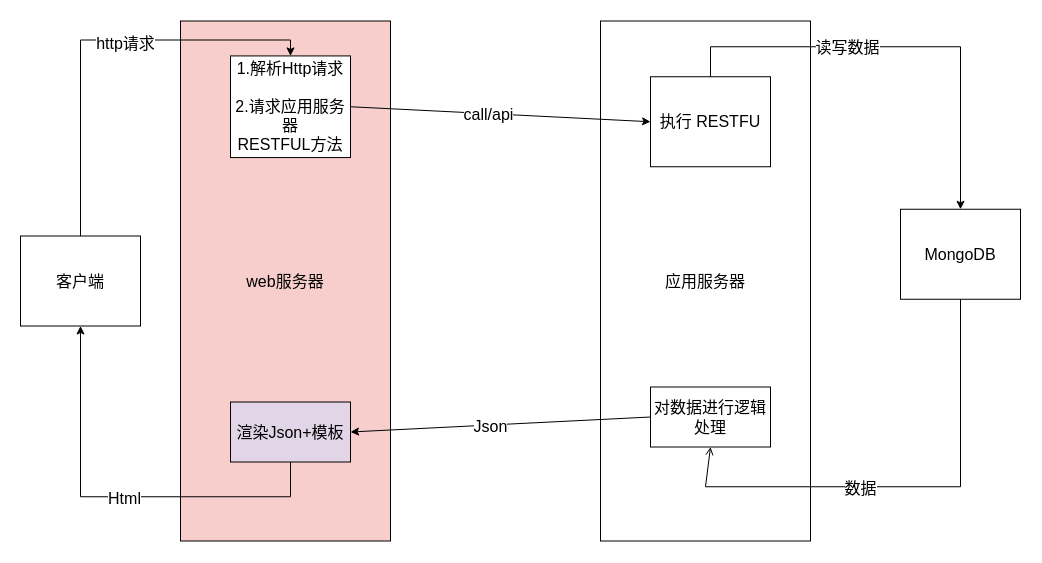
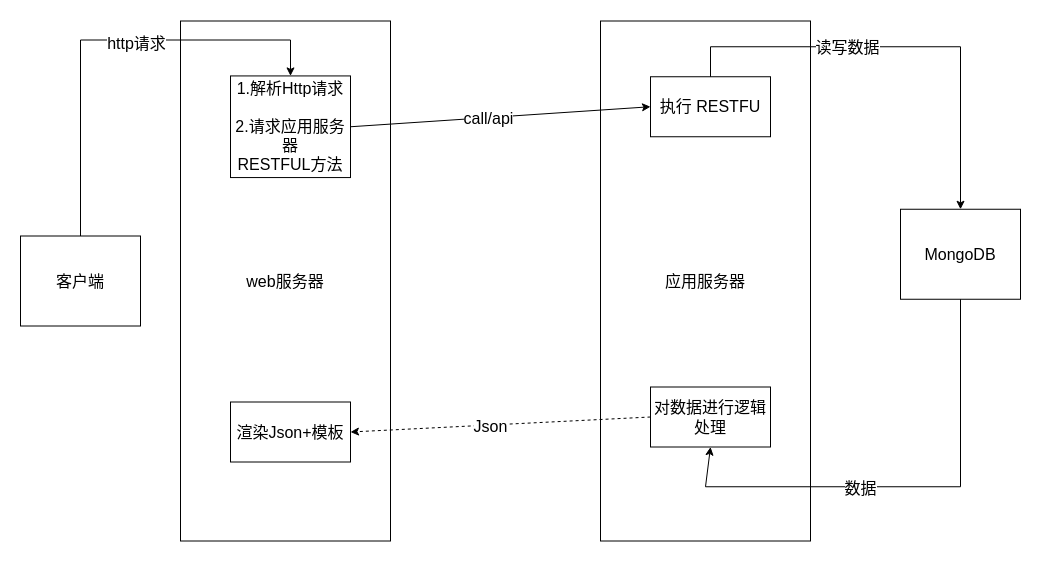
  <mxCell id="0" />
  <mxCell id="1" parent="0" />
  <mxCell id="2" value="客户端" style="rounded=0;whiteSpace=wrap;html=1;fontSize=16;" vertex="1" parent="1"><mxGeometry x="20" y="235.5" width="120" height="90" as="geometry" /></mxCell>
- <mxCell id="3" value="web服务器" style="rounded=0;whiteSpace=wrap;html=1;fontSize=16;fillColor=#f8cecc;" vertex="1" parent="1"><mxGeometry x="180" y="20.5" width="210" height="520" as="geometry" /></mxCell>
- <mxCell id="4" value="1.解析Http请求&lt;br style=&quot;font-size: 16px;&quot;&gt;&lt;br style=&quot;font-size: 16px;&quot;&gt;2.请求应用服务器&lt;br style=&quot;font-size: 16px;&quot;&gt;RESTFUL方法" style="rounded=0;whiteSpace=wrap;html=1;fontSize=16;" vertex="1" parent="1"><mxGeometry x="230" y="55.43" width="120" height="101.63" as="geometry" /></mxCell>
- <mxCell id="5" value="渲染Json+模板" style="rounded=0;whiteSpace=wrap;html=1;fontSize=16;fillColor=#e1d5e7;" vertex="1" parent="1"><mxGeometry x="230" y="401.5" width="120" height="60" as="geometry" /></mxCell>
+ <mxCell id="3" value="web服务器" style="rounded=0;whiteSpace=wrap;html=1;fontSize=16;" vertex="1" parent="1"><mxGeometry x="180" y="20.5" width="210" height="520" as="geometry" /></mxCell>
+ <mxCell id="4" value="1.解析Http请求&lt;br style=&quot;font-size: 16px;&quot;&gt;&lt;br style=&quot;font-size: 16px;&quot;&gt;2.请求应用服务器&lt;br style=&quot;font-size: 16px;&quot;&gt;RESTFUL方法" style="rounded=0;whiteSpace=wrap;html=1;fontSize=16;" vertex="1" parent="1"><mxGeometry x="230" y="75.43" width="120" height="101.63" as="geometry" /></mxCell>
+ <mxCell id="5" value="渲染Json+模板" style="rounded=0;whiteSpace=wrap;html=1;fontSize=16;" vertex="1" parent="1"><mxGeometry x="230" y="401.5" width="120" height="60" as="geometry" /></mxCell>
  <mxCell id="6" value="应用服务器" style="rounded=0;whiteSpace=wrap;html=1;fontSize=16;" vertex="1" parent="1"><mxGeometry x="600" y="20.5" width="210" height="520" as="geometry" /></mxCell>
- <mxCell id="7" value="执行 RESTFU" style="rounded=0;whiteSpace=wrap;html=1;fontSize=16;" vertex="1" parent="1"><mxGeometry x="650" y="76.25" width="120" height="90" as="geometry" /></mxCell>
+ <mxCell id="7" value="执行 RESTFU" style="rounded=0;whiteSpace=wrap;html=1;fontSize=16;" vertex="1" parent="1"><mxGeometry x="650" y="76.25" width="120" height="60" as="geometry" /></mxCell>
  <mxCell id="8" value="对数据进行逻辑处理" style="rounded=0;whiteSpace=wrap;html=1;fontSize=16;" vertex="1" parent="1"><mxGeometry x="650" y="386.5" width="120" height="60" as="geometry" /></mxCell>
  <mxCell id="9" value="MongoDB" style="rounded=0;whiteSpace=wrap;html=1;fontSize=16;" vertex="1" parent="1"><mxGeometry x="900" y="208.75" width="120" height="90" as="geometry" /></mxCell>
  <mxCell id="10" value="" style="endArrow=classic;html=1;rounded=0;exitX=0.5;exitY=0;exitDx=0;exitDy=0;fontSize=16;" edge="1" parent="1" source="2" target="4"><mxGeometry width="50" height="50" relative="1" as="geometry"><mxPoint x="80" y="228.75" as="sourcePoint" /><mxPoint x="290" y="48.68" as="targetPoint" /><Array as="points"><mxPoint x="80" y="39.5" /><mxPoint x="290" y="39.5" /></Array></mxGeometry></mxCell>
  <mxCell id="11" value="http请求" style="edgeLabel;html=1;align=center;verticalAlign=middle;resizable=0;points=[];fontSize=16;" vertex="1" connectable="0" parent="10"><mxGeometry x="0.137" y="-3" relative="1" as="geometry"><mxPoint as="offset" /></mxGeometry></mxCell>
- <mxCell id="12" value="" style="endArrow=classic;html=1;rounded=0;exitX=0.5;exitY=1;exitDx=0;exitDy=0;entryX=0.5;entryY=1;entryDx=0;entryDy=0;fontSize=16;" edge="1" parent="1" source="5" target="2"><mxGeometry width="50" height="50" relative="1" as="geometry"><mxPoint x="390" y="276.25" as="sourcePoint" /><mxPoint x="440" y="226.25" as="targetPoint" /><Array as="points"><mxPoint x="290" y="496.25" /><mxPoint x="80" y="496.25" /></Array></mxGeometry></mxCell>
- <mxCell id="13" value="Html" style="edgeLabel;html=1;align=center;verticalAlign=middle;resizable=0;points=[];fontSize=16;" vertex="1" connectable="0" parent="12"><mxGeometry x="-0.027" y="1" relative="1" as="geometry"><mxPoint x="1" as="offset" /></mxGeometry></mxCell>
  <mxCell id="14" value="" style="endArrow=classic;html=1;rounded=0;exitX=1;exitY=0.5;exitDx=0;exitDy=0;entryX=0;entryY=0.5;entryDx=0;entryDy=0;fontSize=16;" edge="1" parent="1" source="4" target="7"><mxGeometry width="50" height="50" relative="1" as="geometry"><mxPoint x="390" y="276.25" as="sourcePoint" /><mxPoint x="440" y="226.25" as="targetPoint" /></mxGeometry></mxCell>
  <mxCell id="15" value="call/api" style="edgeLabel;html=1;align=center;verticalAlign=middle;resizable=0;points=[];fontSize=16;" vertex="1" connectable="0" parent="14"><mxGeometry x="-0.089" relative="1" as="geometry"><mxPoint x="1" as="offset" /></mxGeometry></mxCell>
- <mxCell id="16" value="" style="endArrow=classic;html=1;rounded=0;exitX=0;exitY=0.5;exitDx=0;exitDy=0;entryX=1;entryY=0.5;entryDx=0;entryDy=0;fontSize=16;" edge="1" parent="1" source="8" target="5"><mxGeometry width="50" height="50" relative="1" as="geometry"><mxPoint x="390" y="276.25" as="sourcePoint" /><mxPoint x="440" y="226.25" as="targetPoint" /></mxGeometry></mxCell>
+ <mxCell id="16" value="" style="endArrow=classic;html=1;rounded=0;exitX=0;exitY=0.5;exitDx=0;exitDy=0;entryX=1;entryY=0.5;entryDx=0;entryDy=0;fontSize=16;dashed=1;" edge="1" parent="1" source="8" target="5"><mxGeometry width="50" height="50" relative="1" as="geometry"><mxPoint x="390" y="276.25" as="sourcePoint" /><mxPoint x="440" y="226.25" as="targetPoint" /></mxGeometry></mxCell>
  <mxCell id="17" value="Json" style="edgeLabel;html=1;align=center;verticalAlign=middle;resizable=0;points=[];fontSize=16;" vertex="1" connectable="0" parent="16"><mxGeometry x="0.073" y="1" relative="1" as="geometry"><mxPoint as="offset" /></mxGeometry></mxCell>
  <mxCell id="18" value="" style="endArrow=classic;html=1;rounded=0;exitX=0.5;exitY=0;exitDx=0;exitDy=0;entryX=0.5;entryY=0;entryDx=0;entryDy=0;fontSize=16;" edge="1" parent="1" source="7" target="9"><mxGeometry width="50" height="50" relative="1" as="geometry"><mxPoint x="390" y="276.25" as="sourcePoint" /><mxPoint x="440" y="226.25" as="targetPoint" /><Array as="points"><mxPoint x="710" y="46.25" /><mxPoint x="960" y="46.25" /></Array></mxGeometry></mxCell>
  <mxCell id="19" value="读写数据" style="edgeLabel;html=1;align=center;verticalAlign=middle;resizable=0;points=[];fontSize=16;" vertex="1" connectable="0" parent="18"><mxGeometry x="-0.251" relative="1" as="geometry"><mxPoint as="offset" /></mxGeometry></mxCell>
- <mxCell id="20" value="" style="endArrow=open;html=1;rounded=0;entryX=0.5;entryY=1;entryDx=0;entryDy=0;exitX=0.5;exitY=1;exitDx=0;exitDy=0;fontSize=16;" edge="1" parent="1" source="9" target="8"><mxGeometry width="50" height="50" relative="1" as="geometry"><mxPoint x="505.333" y="356.25" as="sourcePoint" /><mxPoint x="440" y="226.25" as="targetPoint" /><Array as="points"><mxPoint x="960" y="486.25" /><mxPoint x="705" y="486.25" /></Array></mxGeometry></mxCell>
+ <mxCell id="20" value="" style="endArrow=classic;html=1;rounded=0;entryX=0.5;entryY=1;entryDx=0;entryDy=0;exitX=0.5;exitY=1;exitDx=0;exitDy=0;fontSize=16;" edge="1" parent="1" source="9" target="8"><mxGeometry width="50" height="50" relative="1" as="geometry"><mxPoint x="505.333" y="356.25" as="sourcePoint" /><mxPoint x="440" y="226.25" as="targetPoint" /><Array as="points"><mxPoint x="960" y="486.25" /><mxPoint x="705" y="486.25" /></Array></mxGeometry></mxCell>
  <mxCell id="21" value="数据" style="edgeLabel;html=1;align=center;verticalAlign=middle;resizable=0;points=[];fontSize=16;" vertex="1" connectable="0" parent="20"><mxGeometry x="0.196" y="1" relative="1" as="geometry"><mxPoint x="1" as="offset" /></mxGeometry></mxCell>
